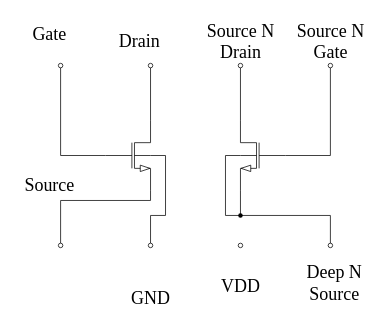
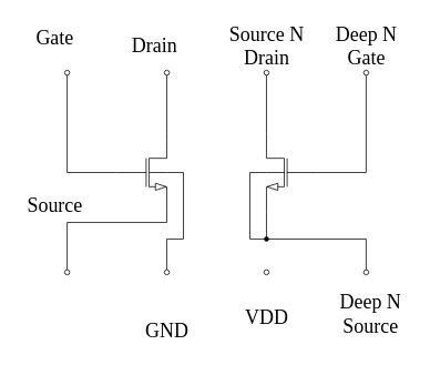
  <mxCell id="0" />
  <mxCell id="1" parent="0" />
  <mxCell id="2" style="edgeStyle=orthogonalEdgeStyle;rounded=0;orthogonalLoop=1;jettySize=auto;html=1;exitX=0;exitY=0.5;exitDx=0;exitDy=0;exitPerimeter=0;entryX=0.5;entryY=1;entryDx=0;entryDy=0;endArrow=none;endFill=0;" edge="1" parent="1" source="6" target="13"><mxGeometry relative="1" as="geometry" /></mxCell>
  <mxCell id="3" style="edgeStyle=orthogonalEdgeStyle;shape=connector;rounded=0;orthogonalLoop=1;jettySize=auto;html=1;exitX=1;exitY=0;exitDx=0;exitDy=0;exitPerimeter=0;entryX=0.5;entryY=1;entryDx=0;entryDy=0;labelBackgroundColor=default;strokeColor=default;align=center;verticalAlign=middle;fontFamily=Helvetica;fontSize=11;fontColor=default;endArrow=none;endFill=0;" edge="1" parent="1" source="6" target="10"><mxGeometry relative="1" as="geometry" /></mxCell>
  <mxCell id="4" style="edgeStyle=orthogonalEdgeStyle;shape=connector;rounded=0;orthogonalLoop=1;jettySize=auto;html=1;exitX=1;exitY=1;exitDx=0;exitDy=0;exitPerimeter=0;entryX=0.5;entryY=0;entryDx=0;entryDy=0;labelBackgroundColor=default;strokeColor=default;align=center;verticalAlign=middle;fontFamily=Helvetica;fontSize=11;fontColor=default;endArrow=none;endFill=0;" edge="1" parent="1" source="6" target="17"><mxGeometry relative="1" as="geometry"><Array as="points"><mxPoint x="200" y="267" /><mxPoint x="80" y="267" /></Array></mxGeometry></mxCell>
  <mxCell id="5" style="edgeStyle=orthogonalEdgeStyle;shape=connector;rounded=0;orthogonalLoop=1;jettySize=auto;html=1;exitX=1;exitY=0.5;exitDx=0;exitDy=0;exitPerimeter=0;entryX=0.5;entryY=0;entryDx=0;entryDy=0;labelBackgroundColor=default;strokeColor=default;align=center;verticalAlign=middle;fontFamily=Helvetica;fontSize=11;fontColor=default;endArrow=none;endFill=0;" edge="1" parent="1" source="6" target="14"><mxGeometry relative="1" as="geometry"><Array as="points"><mxPoint x="220" y="207" /><mxPoint x="220" y="287" /><mxPoint x="200" y="287" /></Array></mxGeometry></mxCell>
  <mxCell id="6" value="" style="verticalLabelPosition=bottom;shadow=0;dashed=0;align=center;html=1;verticalAlign=top;shape=mxgraph.electrical.transistors.nmos_bulk;pointerEvents=1;" vertex="1" parent="1"><mxGeometry x="140" y="157" width="60" height="100" as="geometry" /></mxCell>
  <mxCell id="7" style="edgeStyle=orthogonalEdgeStyle;shape=connector;rounded=0;orthogonalLoop=1;jettySize=auto;html=1;exitX=1;exitY=0;exitDx=0;exitDy=0;exitPerimeter=0;labelBackgroundColor=default;strokeColor=default;align=center;verticalAlign=middle;fontFamily=Helvetica;fontSize=11;fontColor=default;endArrow=none;endFill=0;entryX=0.5;entryY=1;entryDx=0;entryDy=0;" edge="1" parent="1" source="9" target="11"><mxGeometry relative="1" as="geometry"><mxPoint x="319.962" y="107" as="targetPoint" /></mxGeometry></mxCell>
  <mxCell id="8" style="edgeStyle=orthogonalEdgeStyle;shape=connector;rounded=0;orthogonalLoop=1;jettySize=auto;html=1;exitX=0;exitY=0.5;exitDx=0;exitDy=0;exitPerimeter=0;entryX=0.5;entryY=1;entryDx=0;entryDy=0;labelBackgroundColor=default;strokeColor=default;align=center;verticalAlign=middle;fontFamily=Helvetica;fontSize=11;fontColor=default;endArrow=none;endFill=0;" edge="1" parent="1" source="9" target="12"><mxGeometry relative="1" as="geometry" /></mxCell>
  <mxCell id="9" value="" style="verticalLabelPosition=bottom;shadow=0;dashed=0;align=center;html=1;verticalAlign=top;shape=mxgraph.electrical.transistors.nmos_bulk;pointerEvents=1;direction=east;flipH=1;" vertex="1" parent="1"><mxGeometry x="320" y="157" width="60" height="100" as="geometry" /></mxCell>
  <mxCell id="10" value="" style="verticalLabelPosition=bottom;shadow=0;dashed=0;align=center;html=1;verticalAlign=top;strokeWidth=1;shape=ellipse;perimeter=ellipsePerimeter;fontFamily=Helvetica;fontSize=11;fontColor=default;aspect=fixed;" vertex="1" parent="1"><mxGeometry x="197" y="84" width="6" height="6" as="geometry" /></mxCell>
  <mxCell id="11" value="" style="verticalLabelPosition=bottom;shadow=0;dashed=0;align=center;html=1;verticalAlign=top;strokeWidth=1;shape=ellipse;perimeter=ellipsePerimeter;fontFamily=Helvetica;fontSize=11;fontColor=default;aspect=fixed;" vertex="1" parent="1"><mxGeometry x="317" y="84" width="6" height="6" as="geometry" /></mxCell>
  <mxCell id="12" value="" style="verticalLabelPosition=bottom;shadow=0;dashed=0;align=center;html=1;verticalAlign=top;strokeWidth=1;shape=ellipse;perimeter=ellipsePerimeter;fontFamily=Helvetica;fontSize=11;fontColor=default;aspect=fixed;" vertex="1" parent="1"><mxGeometry x="437" y="84" width="6" height="6" as="geometry" /></mxCell>
  <mxCell id="13" value="" style="verticalLabelPosition=bottom;shadow=0;dashed=0;align=center;html=1;verticalAlign=top;strokeWidth=1;shape=ellipse;perimeter=ellipsePerimeter;fontFamily=Helvetica;fontSize=11;fontColor=default;aspect=fixed;" vertex="1" parent="1"><mxGeometry x="77" y="84" width="6" height="6" as="geometry" /></mxCell>
  <mxCell id="14" value="" style="verticalLabelPosition=bottom;shadow=0;dashed=0;align=center;html=1;verticalAlign=top;strokeWidth=1;shape=ellipse;perimeter=ellipsePerimeter;fontFamily=Helvetica;fontSize=11;fontColor=default;aspect=fixed;" vertex="1" parent="1"><mxGeometry x="197" y="324" width="6" height="6" as="geometry" /></mxCell>
  <mxCell id="15" value="" style="verticalLabelPosition=bottom;shadow=0;dashed=0;align=center;html=1;verticalAlign=top;strokeWidth=1;shape=ellipse;perimeter=ellipsePerimeter;fontFamily=Helvetica;fontSize=11;fontColor=default;aspect=fixed;" vertex="1" parent="1"><mxGeometry x="317" y="324" width="6" height="6" as="geometry" /></mxCell>
  <mxCell id="16" value="" style="verticalLabelPosition=bottom;shadow=0;dashed=0;align=center;html=1;verticalAlign=top;strokeWidth=1;shape=ellipse;perimeter=ellipsePerimeter;fontFamily=Helvetica;fontSize=11;fontColor=default;aspect=fixed;" vertex="1" parent="1"><mxGeometry x="437" y="324" width="6" height="6" as="geometry" /></mxCell>
  <mxCell id="17" value="" style="verticalLabelPosition=bottom;shadow=0;dashed=0;align=center;html=1;verticalAlign=top;strokeWidth=1;shape=ellipse;perimeter=ellipsePerimeter;fontFamily=Helvetica;fontSize=11;fontColor=default;aspect=fixed;" vertex="1" parent="1"><mxGeometry x="77" y="324" width="6" height="6" as="geometry" /></mxCell>
  <mxCell id="18" value="&lt;span style=&quot;font-size: 24px;&quot;&gt;Gate&lt;/span&gt;" style="text;html=1;align=center;verticalAlign=middle;resizable=0;points=[];autosize=1;strokeColor=none;fillColor=none;fontSize=11;fontFamily=BKM-cmr10;fontColor=default;" vertex="1" parent="1"><mxGeometry x="30" y="25" width="70" height="40" as="geometry" /></mxCell>
  <mxCell id="19" value="&lt;span style=&quot;font-size: 24px;&quot;&gt;Drain&lt;/span&gt;" style="text;html=1;align=center;verticalAlign=middle;resizable=0;points=[];autosize=1;strokeColor=none;fillColor=none;fontSize=11;fontFamily=BKM-cmr10;fontColor=default;" vertex="1" parent="1"><mxGeometry x="145" y="35" width="80" height="40" as="geometry" /></mxCell>
  <mxCell id="20" value="&lt;span style=&quot;font-size: 24px;&quot;&gt;Source N&lt;br&gt;Drain&lt;/span&gt;" style="text;html=1;align=center;verticalAlign=middle;resizable=0;points=[];autosize=1;strokeColor=none;fillColor=none;fontSize=11;fontFamily=BKM-cmr10;fontColor=default;" vertex="1" parent="1"><mxGeometry x="270" y="20" width="100" height="70" as="geometry" /></mxCell>
- <mxCell id="21" value="&lt;span style=&quot;font-size: 24px;&quot;&gt;Source N&lt;br&gt;Gate&lt;br&gt;&lt;/span&gt;" style="text;html=1;align=center;verticalAlign=middle;resizable=0;points=[];autosize=1;strokeColor=none;fillColor=none;fontSize=11;fontFamily=BKM-cmr10;fontColor=default;" vertex="1" parent="1"><mxGeometry x="390" y="20" width="100" height="70" as="geometry" /></mxCell>
+ <mxCell id="21" value="&lt;span style=&quot;font-size: 24px;&quot;&gt;Deep N&lt;br&gt;Gate&lt;br&gt;&lt;/span&gt;" style="text;html=1;align=center;verticalAlign=middle;resizable=0;points=[];autosize=1;strokeColor=none;fillColor=none;fontSize=11;fontFamily=BKM-cmr10;fontColor=default;" vertex="1" parent="1"><mxGeometry x="390" y="20" width="100" height="70" as="geometry" /></mxCell>
  <mxCell id="22" value="&lt;span style=&quot;font-size: 24px;&quot;&gt;GND&lt;/span&gt;" style="text;html=1;align=center;verticalAlign=middle;resizable=0;points=[];autosize=1;strokeColor=none;fillColor=none;fontSize=11;fontFamily=BKM-cmr10;fontColor=default;" vertex="1" parent="1"><mxGeometry x="160" y="377" width="80" height="40" as="geometry" /></mxCell>
  <mxCell id="23" value="&lt;span style=&quot;font-size: 24px;&quot;&gt;VDD&lt;/span&gt;" style="text;html=1;align=center;verticalAlign=middle;resizable=0;points=[];autosize=1;strokeColor=none;fillColor=none;fontSize=11;fontFamily=BKM-cmr10;fontColor=default;" vertex="1" parent="1"><mxGeometry x="280" y="362" width="80" height="40" as="geometry" /></mxCell>
  <mxCell id="24" value="&lt;span style=&quot;font-size: 24px;&quot;&gt;Deep N&lt;br&gt;Source&lt;br&gt;&lt;/span&gt;" style="text;html=1;align=center;verticalAlign=middle;resizable=0;points=[];autosize=1;strokeColor=none;fillColor=none;fontSize=11;fontFamily=BKM-cmr10;fontColor=default;" vertex="1" parent="1"><mxGeometry x="395" y="342" width="100" height="70" as="geometry" /></mxCell>
  <mxCell id="25" value="&lt;span style=&quot;font-size: 24px;&quot;&gt;Source&lt;br&gt;&lt;/span&gt;" style="text;html=1;align=center;verticalAlign=middle;resizable=0;points=[];autosize=1;strokeColor=none;fillColor=none;fontSize=11;fontFamily=BKM-cmr10;fontColor=default;" vertex="1" parent="1"><mxGeometry x="20" y="227" width="90" height="40" as="geometry" /></mxCell>
  <mxCell id="26" style="edgeStyle=orthogonalEdgeStyle;shape=connector;rounded=0;orthogonalLoop=1;jettySize=auto;html=1;entryX=0.5;entryY=0;entryDx=0;entryDy=0;labelBackgroundColor=default;strokeColor=default;align=center;verticalAlign=middle;fontFamily=Helvetica;fontSize=11;fontColor=default;endArrow=none;endFill=0;" edge="1" parent="1" source="28" target="16"><mxGeometry relative="1" as="geometry" /></mxCell>
  <mxCell id="27" style="edgeStyle=orthogonalEdgeStyle;shape=connector;rounded=0;orthogonalLoop=1;jettySize=auto;html=1;labelBackgroundColor=default;strokeColor=default;align=center;verticalAlign=middle;fontFamily=Helvetica;fontSize=11;fontColor=default;endArrow=none;endFill=0;entryX=1;entryY=0.5;entryDx=0;entryDy=0;entryPerimeter=0;" edge="1" parent="1" source="28" target="9"><mxGeometry relative="1" as="geometry"><mxPoint x="280" y="247" as="targetPoint" /><Array as="points"><mxPoint x="300" y="287" /><mxPoint x="300" y="207" /></Array></mxGeometry></mxCell>
  <mxCell id="28" value="" style="shape=waypoint;sketch=0;fillStyle=solid;size=6;pointerEvents=1;points=[];fillColor=none;resizable=0;rotatable=0;perimeter=centerPerimeter;snapToPoint=1;fontFamily=Helvetica;fontSize=11;fontColor=default;" vertex="1" parent="1"><mxGeometry x="310" y="277" width="20" height="20" as="geometry" /></mxCell>
  <mxCell id="29" style="edgeStyle=orthogonalEdgeStyle;shape=connector;rounded=0;orthogonalLoop=1;jettySize=auto;html=1;exitX=1;exitY=1;exitDx=0;exitDy=0;exitPerimeter=0;entryX=0.58;entryY=-0.06;entryDx=0;entryDy=0;entryPerimeter=0;labelBackgroundColor=default;strokeColor=default;align=center;verticalAlign=middle;fontFamily=Helvetica;fontSize=11;fontColor=default;endArrow=none;endFill=0;" edge="1" parent="1" source="9" target="28"><mxGeometry relative="1" as="geometry" /></mxCell>
